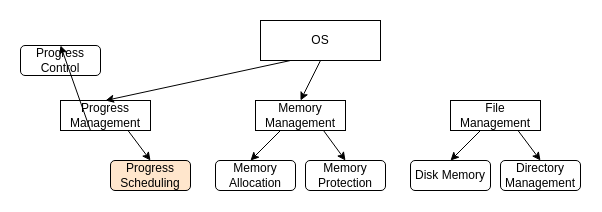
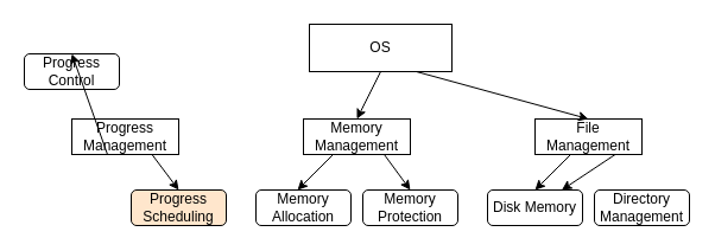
  <mxCell id="0" />
  <mxCell id="1" parent="0" />
  <mxCell id="2" value="OS" style="rounded=0;whiteSpace=wrap;html=1;" parent="1" vertex="1"><mxGeometry x="260" y="20" width="120" height="40" as="geometry" /></mxCell>
  <mxCell id="3" value="Progress Management" style="rounded=0;whiteSpace=wrap;html=1;" parent="1" vertex="1"><mxGeometry x="60" y="100" width="90" height="30" as="geometry" /></mxCell>
  <mxCell id="4" value="Memory Management" style="rounded=0;whiteSpace=wrap;html=1;" parent="1" vertex="1"><mxGeometry x="255" y="100" width="90" height="30" as="geometry" /></mxCell>
  <mxCell id="5" value="File Management" style="rounded=0;whiteSpace=wrap;html=1;" parent="1" vertex="1"><mxGeometry x="450" y="100" width="90" height="30" as="geometry" /></mxCell>
  <mxCell id="6" value="Progress Control" style="rounded=1;whiteSpace=wrap;html=1;" parent="1" vertex="1"><mxGeometry x="20" y="45" width="80" height="30" as="geometry" /></mxCell>
  <mxCell id="7" value="Progress Scheduling" style="rounded=1;whiteSpace=wrap;html=1;fillColor=#ffe6cc;" parent="1" vertex="1"><mxGeometry x="110" y="160" width="80" height="30" as="geometry" /></mxCell>
  <mxCell id="8" value="Memory Allocation" style="rounded=1;whiteSpace=wrap;html=1;" parent="1" vertex="1"><mxGeometry x="215" y="160" width="80" height="30" as="geometry" /></mxCell>
  <mxCell id="9" value="Memory Protection" style="rounded=1;whiteSpace=wrap;html=1;" parent="1" vertex="1"><mxGeometry x="305" y="160" width="80" height="30" as="geometry" /></mxCell>
  <mxCell id="10" value="Directory Management" style="rounded=1;whiteSpace=wrap;html=1;" parent="1" vertex="1"><mxGeometry x="500" y="160" width="80" height="30" as="geometry" /></mxCell>
  <mxCell id="11" value="Disk Memory" style="rounded=1;whiteSpace=wrap;html=1;" parent="1" vertex="1"><mxGeometry x="410" y="160" width="80" height="30" as="geometry" /></mxCell>
- <mxCell id="12" value="" style="endArrow=classic;html=1;rounded=0;entryX=0.5;entryY=0;entryDx=0;entryDy=0;exitX=0.75;exitY=1;exitDx=0;exitDy=0;" parent="1" source="5" target="10" edge="1"><mxGeometry width="50" height="50" relative="1" as="geometry"><mxPoint x="540" y="140" as="sourcePoint" /><mxPoint x="590" y="90" as="targetPoint" /></mxGeometry></mxCell>
+ <mxCell id="12" value="" style="endArrow=classic;html=1;rounded=0;exitX=0.75;exitY=1;exitDx=0;exitDy=0;" parent="1" source="5" target="11" edge="1"><mxGeometry width="50" height="50" relative="1" as="geometry"><mxPoint x="540" y="140" as="sourcePoint" /><mxPoint x="590" y="90" as="targetPoint" /></mxGeometry></mxCell>
  <mxCell id="13" value="" style="endArrow=classic;html=1;rounded=0;entryX=0.5;entryY=0;entryDx=0;entryDy=0;exitX=0.75;exitY=1;exitDx=0;exitDy=0;" parent="1" edge="1"><mxGeometry width="50" height="50" relative="1" as="geometry"><mxPoint x="323" y="130" as="sourcePoint" /><mxPoint x="345" y="160" as="targetPoint" /></mxGeometry></mxCell>
  <mxCell id="14" value="" style="endArrow=classic;html=1;rounded=0;entryX=0.5;entryY=0;entryDx=0;entryDy=0;exitX=0.75;exitY=1;exitDx=0;exitDy=0;" parent="1" source="3" edge="1"><mxGeometry width="50" height="50" relative="1" as="geometry"><mxPoint x="128" y="130" as="sourcePoint" /><mxPoint x="150" y="160" as="targetPoint" /></mxGeometry></mxCell>
  <mxCell id="15" value="" style="endArrow=classic;html=1;rounded=0;entryX=0.5;entryY=0;entryDx=0;entryDy=0;" parent="1" target="6" edge="1"><mxGeometry width="50" height="50" relative="1" as="geometry"><mxPoint x="90" y="130" as="sourcePoint" /><mxPoint x="290" y="90" as="targetPoint" /></mxGeometry></mxCell>
  <mxCell id="16" value="" style="endArrow=classic;html=1;rounded=0;entryX=0.5;entryY=0;entryDx=0;entryDy=0;" parent="1" edge="1"><mxGeometry width="50" height="50" relative="1" as="geometry"><mxPoint x="280" y="130" as="sourcePoint" /><mxPoint x="250" y="160" as="targetPoint" /></mxGeometry></mxCell>
  <mxCell id="17" value="" style="endArrow=classic;html=1;rounded=0;entryX=0.5;entryY=0;entryDx=0;entryDy=0;" parent="1" edge="1"><mxGeometry width="50" height="50" relative="1" as="geometry"><mxPoint x="480" y="130" as="sourcePoint" /><mxPoint x="450" y="160" as="targetPoint" /></mxGeometry></mxCell>
  <mxCell id="18" value="" style="endArrow=classic;html=1;rounded=0;exitX=0.5;exitY=1;exitDx=0;exitDy=0;entryX=0.5;entryY=0;entryDx=0;entryDy=0;" parent="1" source="2" target="4" edge="1"><mxGeometry width="50" height="50" relative="1" as="geometry"><mxPoint x="300" y="70" as="sourcePoint" /><mxPoint x="340" y="90" as="targetPoint" /></mxGeometry></mxCell>
- <mxCell id="20" value="" style="endArrow=classic;html=1;rounded=0;exitX=0.25;exitY=1;exitDx=0;exitDy=0;entryX=0.5;entryY=0;entryDx=0;entryDy=0;" parent="1" source="2" target="3" edge="1"><mxGeometry width="50" height="50" relative="1" as="geometry"><mxPoint x="290" y="140" as="sourcePoint" /><mxPoint x="340" y="90" as="targetPoint" /></mxGeometry></mxCell>
+ <mxCell id="19" value="" style="endArrow=classic;html=1;rounded=0;exitX=0.75;exitY=1;exitDx=0;exitDy=0;entryX=0.5;entryY=0;entryDx=0;entryDy=0;" parent="1" source="2" target="5" edge="1"><mxGeometry width="50" height="50" relative="1" as="geometry"><mxPoint x="290" y="140" as="sourcePoint" /><mxPoint x="340" y="90" as="targetPoint" /></mxGeometry></mxCell>
